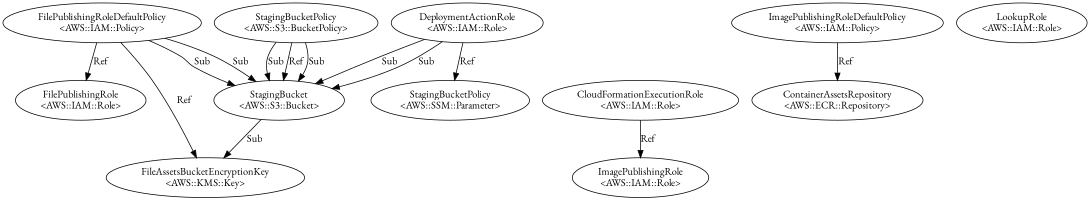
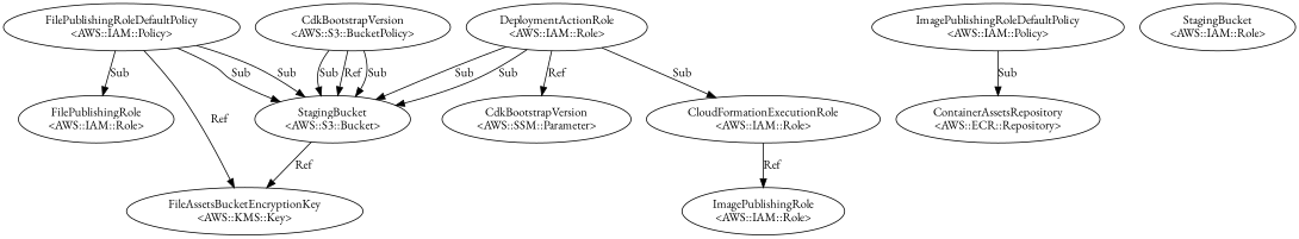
  digraph {
    fontname="EB Garamond"
    node [fontname="EB Garamond"]
    edge [fontname="EB Garamond"]
    n1 [label="FileAssetsBucketEncryptionKey\n<AWS::KMS::Key>"]
    n2 [label="FilePublishingRole\n<AWS::IAM::Role>"]
    n3 [label="StagingBucket\n<AWS::S3::Bucket>"]
-   n4 [label="StagingBucketPolicy\n<AWS::S3::BucketPolicy>"]
+   n4 [label="CdkBootstrapVersion\n<AWS::S3::BucketPolicy>"]
    n5 [label="ContainerAssetsRepository\n<AWS::ECR::Repository>"]
    n6 [label="ImagePublishingRole\n<AWS::IAM::Role>"]
-   n7 [label="LookupRole\n<AWS::IAM::Role>"]
+   n7 [label="StagingBucket\n<AWS::IAM::Role>"]
    n8 [label="FilePublishingRoleDefaultPolicy\n<AWS::IAM::Policy>"]
    n9 [label="ImagePublishingRoleDefaultPolicy\n<AWS::IAM::Policy>"]
    n10 [label="DeploymentActionRole\n<AWS::IAM::Role>"]
    n11 [label="CloudFormationExecutionRole\n<AWS::IAM::Role>"]
-   n12 [label="StagingBucketPolicy\n<AWS::SSM::Parameter>"]
-   n3 -> n1 [label=Sub]
+   n12 [label="CdkBootstrapVersion\n<AWS::SSM::Parameter>"]
+   n3 -> n1 [label=Ref]
    n4 -> n3 [label=Ref]
    n4 -> n3 [label=Sub]
    n4 -> n3 [label=Sub]
    n8 -> n1 [label=Ref]
-   n8 -> n2 [label=Ref]
+   n8 -> n2 [label=Sub]
    n8 -> n3 [label=Sub]
    n8 -> n3 [label=Sub]
-   n9 -> n5 [label=Ref]
+   n9 -> n5 [label=Sub]
    n10 -> n3 [label=Sub]
    n10 -> n3 [label=Sub]
+   n10 -> n11 [label=Sub]
    n10 -> n12 [label=Ref]
    n11 -> n6 [label=Ref]
  }
